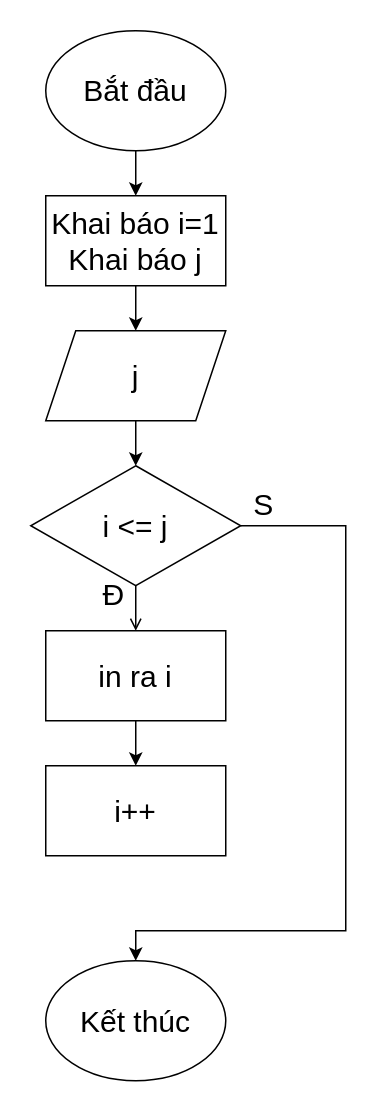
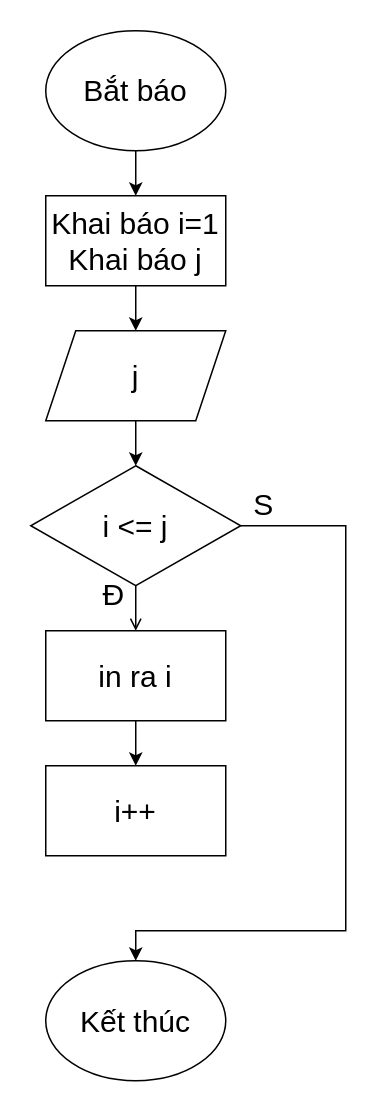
  <mxCell id="0" />
  <mxCell id="1" parent="0" />
  <mxCell id="2" style="edgeStyle=orthogonalEdgeStyle;rounded=0;orthogonalLoop=1;jettySize=auto;html=1;exitX=0.5;exitY=1;exitDx=0;exitDy=0;entryX=0.5;entryY=0;entryDx=0;entryDy=0;fontSize=20;" parent="1" source="3" target="5" edge="1"><mxGeometry relative="1" as="geometry" /></mxCell>
- <mxCell id="3" value="&lt;h2&gt;&lt;span style=&quot;font-weight: normal&quot;&gt;&lt;font style=&quot;font-size: 20px&quot;&gt;Bắt đầu&lt;/font&gt;&lt;/span&gt;&lt;/h2&gt;" style="ellipse;whiteSpace=wrap;html=1;" parent="1" vertex="1"><mxGeometry x="30" y="20" width="120" height="80" as="geometry" /></mxCell>
+ <mxCell id="3" value="&lt;h2&gt;&lt;span style=&quot;font-weight: normal&quot;&gt;&lt;font style=&quot;font-size: 20px&quot;&gt;Bắt báo&lt;/font&gt;&lt;/span&gt;&lt;/h2&gt;" style="ellipse;whiteSpace=wrap;html=1;" parent="1" vertex="1"><mxGeometry x="30" y="20" width="120" height="80" as="geometry" /></mxCell>
  <mxCell id="4" style="edgeStyle=orthogonalEdgeStyle;rounded=0;orthogonalLoop=1;jettySize=auto;html=1;exitX=0.5;exitY=1;exitDx=0;exitDy=0;entryX=0.5;entryY=0;entryDx=0;entryDy=0;fontSize=20;" parent="1" source="5" target="7" edge="1"><mxGeometry relative="1" as="geometry" /></mxCell>
  <mxCell id="5" value="Khai báo i=1&lt;br&gt;Khai báo j" style="rounded=0;whiteSpace=wrap;html=1;fontSize=20;" parent="1" vertex="1"><mxGeometry x="30" y="130" width="120" height="60" as="geometry" /></mxCell>
  <mxCell id="6" style="edgeStyle=orthogonalEdgeStyle;rounded=0;orthogonalLoop=1;jettySize=auto;html=1;exitX=0.5;exitY=1;exitDx=0;exitDy=0;entryX=0.5;entryY=0;entryDx=0;entryDy=0;fontSize=20;" parent="1" source="7" target="10" edge="1"><mxGeometry relative="1" as="geometry" /></mxCell>
  <mxCell id="7" value="j" style="shape=parallelogram;perimeter=parallelogramPerimeter;whiteSpace=wrap;html=1;fixedSize=1;fontSize=20;" parent="1" vertex="1"><mxGeometry x="30" y="220" width="120" height="60" as="geometry" /></mxCell>
  <mxCell id="8" style="edgeStyle=orthogonalEdgeStyle;rounded=0;orthogonalLoop=1;jettySize=auto;html=1;exitX=0.5;exitY=1;exitDx=0;exitDy=0;entryX=0.5;entryY=0;entryDx=0;entryDy=0;fontSize=20;endArrow=open;" parent="1" source="10" target="12" edge="1"><mxGeometry relative="1" as="geometry" /></mxCell>
  <mxCell id="9" style="edgeStyle=orthogonalEdgeStyle;rounded=0;orthogonalLoop=1;jettySize=auto;html=1;exitX=1;exitY=0.5;exitDx=0;exitDy=0;fontSize=20;" parent="1" source="10" target="14" edge="1"><mxGeometry relative="1" as="geometry"><Array as="points"><mxPoint x="230" y="350" /><mxPoint x="230" y="620" /><mxPoint x="90" y="620" /></Array></mxGeometry></mxCell>
  <mxCell id="10" value="i &amp;lt;= j" style="rhombus;whiteSpace=wrap;html=1;fontSize=20;" parent="1" vertex="1"><mxGeometry x="20" y="310" width="140" height="80" as="geometry" /></mxCell>
  <mxCell id="11" style="edgeStyle=orthogonalEdgeStyle;rounded=0;orthogonalLoop=1;jettySize=auto;html=1;exitX=0.5;exitY=1;exitDx=0;exitDy=0;fontSize=20;" parent="1" source="12" target="13" edge="1"><mxGeometry relative="1" as="geometry" /></mxCell>
  <mxCell id="12" value="in ra i" style="rounded=0;whiteSpace=wrap;html=1;fontSize=20;" parent="1" vertex="1"><mxGeometry x="30" y="420" width="120" height="60" as="geometry" /></mxCell>
  <mxCell id="13" value="i++" style="rounded=0;whiteSpace=wrap;html=1;fontSize=20;" parent="1" vertex="1"><mxGeometry x="30" y="510" width="120" height="60" as="geometry" /></mxCell>
  <mxCell id="14" value="Kết thúc" style="ellipse;whiteSpace=wrap;html=1;fontSize=20;" parent="1" vertex="1"><mxGeometry x="30" y="640" width="120" height="80" as="geometry" /></mxCell>
  <mxCell id="15" value="Đ" style="text;html=1;align=center;verticalAlign=middle;resizable=0;points=[];autosize=1;strokeColor=none;fillColor=none;fontSize=20;" parent="1" vertex="1"><mxGeometry x="60" y="380" width="30" height="30" as="geometry" /></mxCell>
  <mxCell id="16" value="S" style="text;html=1;align=center;verticalAlign=middle;resizable=0;points=[];autosize=1;strokeColor=none;fillColor=none;fontSize=20;" parent="1" vertex="1"><mxGeometry x="160" y="320" width="30" height="30" as="geometry" /></mxCell>
